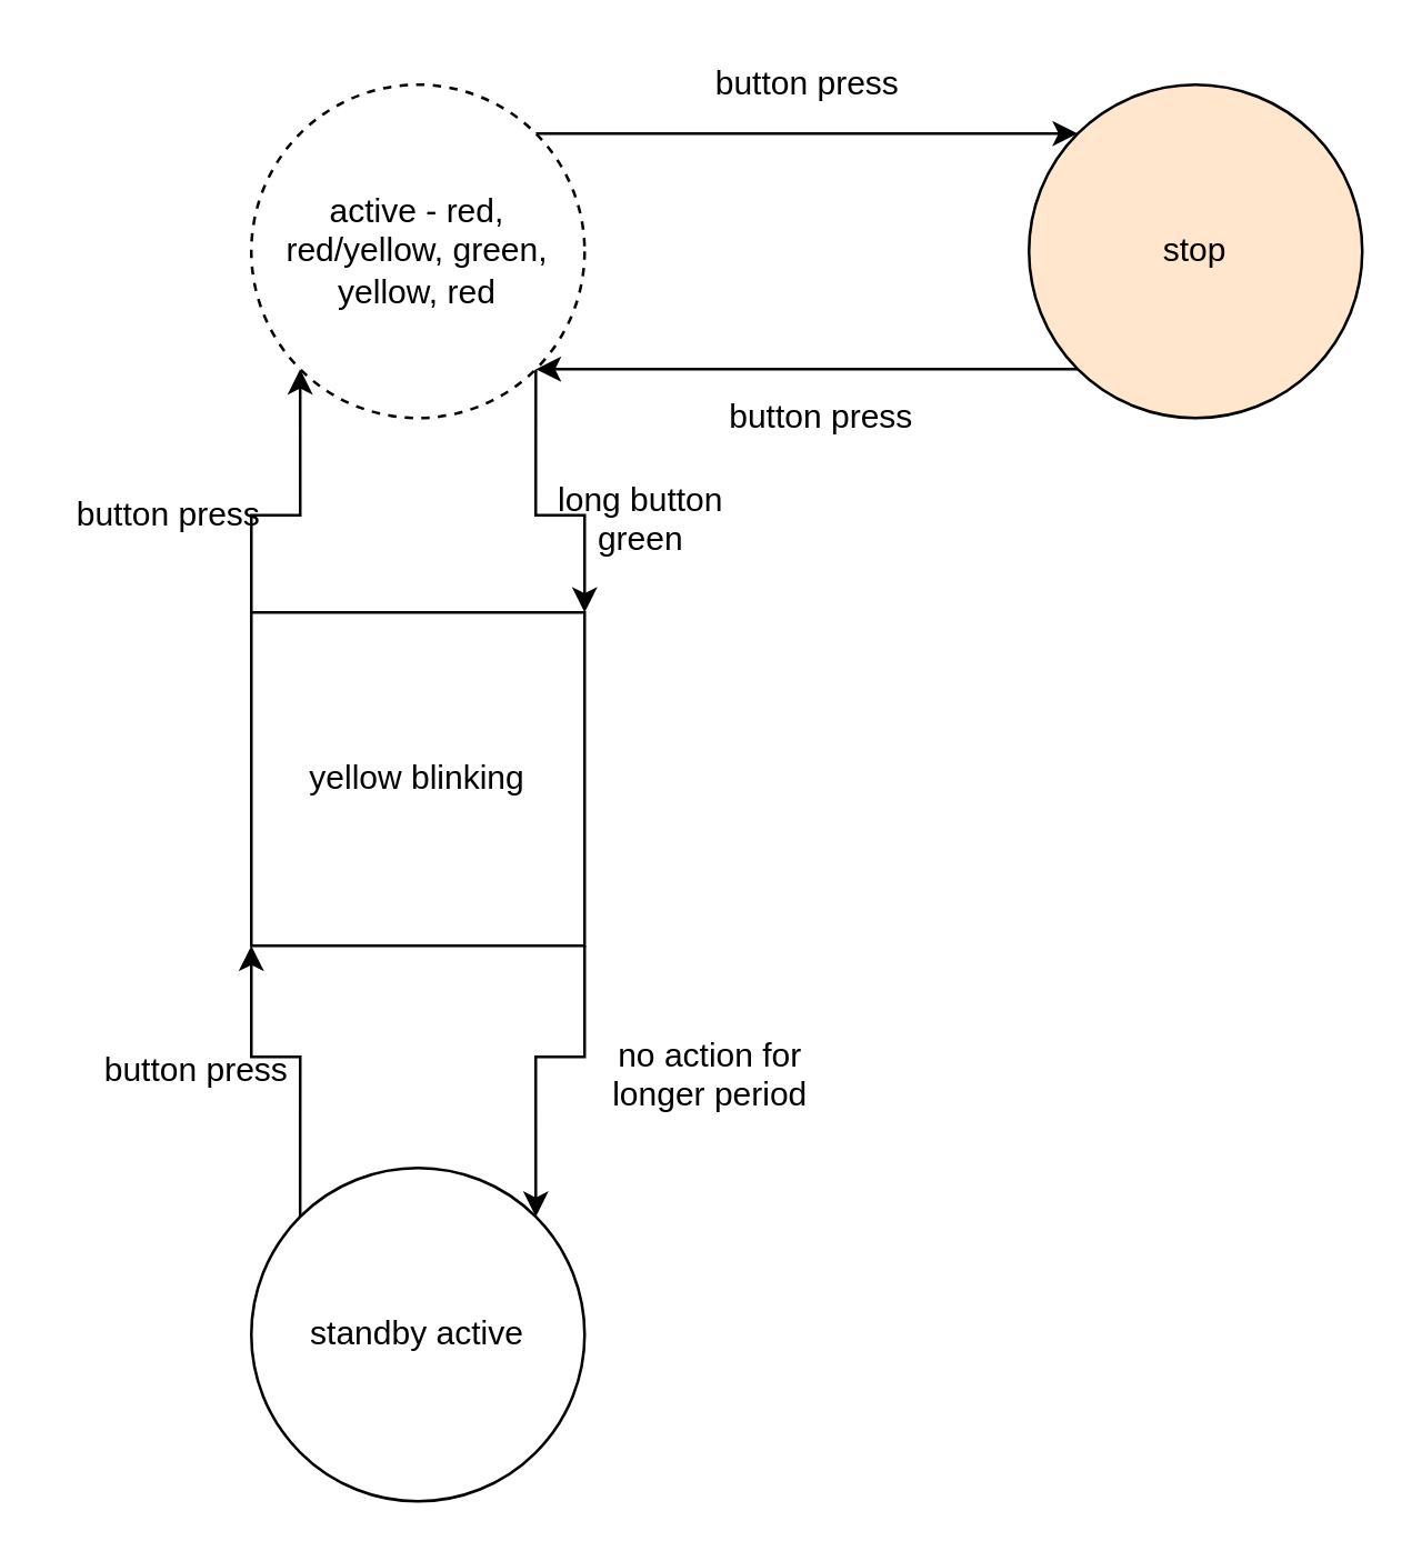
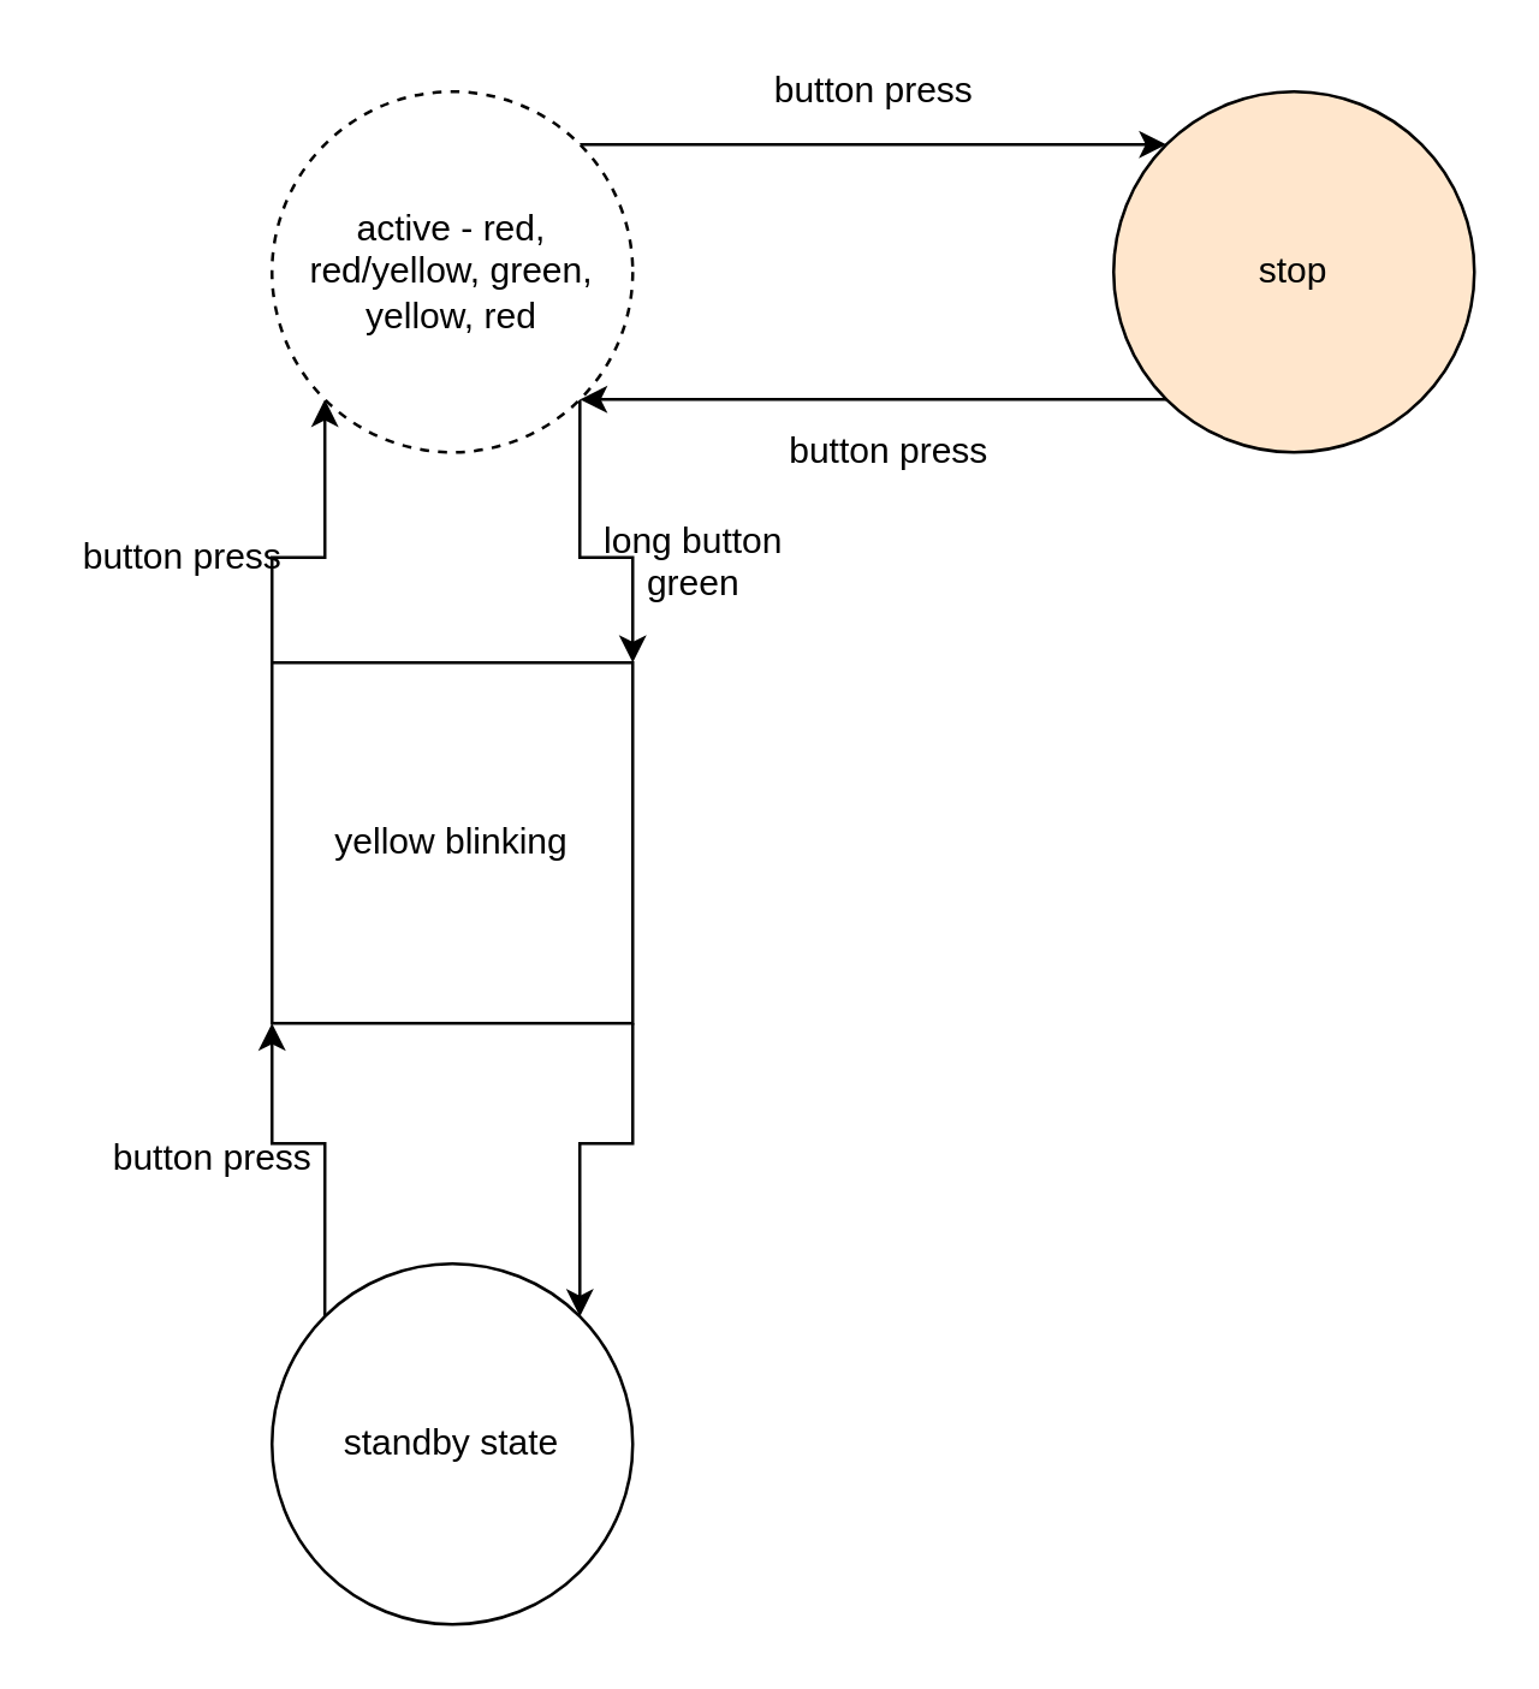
  <mxCell id="0" />
  <mxCell id="1" parent="0" />
  <mxCell id="2" style="edgeStyle=orthogonalEdgeStyle;rounded=0;orthogonalLoop=1;jettySize=auto;html=1;exitX=0;exitY=0;exitDx=0;exitDy=0;entryX=0;entryY=1;entryDx=0;entryDy=0;" parent="1" source="4" target="7" edge="1"><mxGeometry relative="1" as="geometry" /></mxCell>
  <mxCell id="3" style="edgeStyle=orthogonalEdgeStyle;rounded=0;orthogonalLoop=1;jettySize=auto;html=1;exitX=1;exitY=1;exitDx=0;exitDy=0;entryX=1;entryY=0;entryDx=0;entryDy=0;" parent="1" source="4" target="11" edge="1"><mxGeometry relative="1" as="geometry" /></mxCell>
  <mxCell id="4" value="yellow blinking" style="whiteSpace=wrap;html=1;rounded=0;" parent="1" vertex="1"><mxGeometry x="90" y="220" width="120" height="120" as="geometry" /></mxCell>
  <mxCell id="5" style="edgeStyle=orthogonalEdgeStyle;rounded=0;orthogonalLoop=1;jettySize=auto;html=1;exitX=1;exitY=0;exitDx=0;exitDy=0;entryX=0;entryY=0;entryDx=0;entryDy=0;" parent="1" source="7" target="9" edge="1"><mxGeometry relative="1" as="geometry" /></mxCell>
  <mxCell id="6" style="edgeStyle=orthogonalEdgeStyle;rounded=0;orthogonalLoop=1;jettySize=auto;html=1;exitX=1;exitY=1;exitDx=0;exitDy=0;entryX=1;entryY=0;entryDx=0;entryDy=0;" parent="1" source="7" target="4" edge="1"><mxGeometry relative="1" as="geometry" /></mxCell>
  <mxCell id="7" value="&lt;div&gt;active - red, red/yellow, green, yellow, red&lt;/div&gt;" style="ellipse;whiteSpace=wrap;html=1;dashed=1;" parent="1" vertex="1"><mxGeometry x="90" y="30" width="120" height="120" as="geometry" /></mxCell>
  <mxCell id="8" style="edgeStyle=orthogonalEdgeStyle;rounded=0;orthogonalLoop=1;jettySize=auto;html=1;exitX=0;exitY=1;exitDx=0;exitDy=0;entryX=1;entryY=1;entryDx=0;entryDy=0;" parent="1" source="9" target="7" edge="1"><mxGeometry relative="1" as="geometry" /></mxCell>
  <mxCell id="9" value="&lt;div&gt;stop&lt;/div&gt;" style="ellipse;whiteSpace=wrap;html=1;fillColor=#ffe6cc;" parent="1" vertex="1"><mxGeometry x="370" y="30" width="120" height="120" as="geometry" /></mxCell>
  <mxCell id="10" style="edgeStyle=orthogonalEdgeStyle;rounded=0;orthogonalLoop=1;jettySize=auto;html=1;exitX=0;exitY=0;exitDx=0;exitDy=0;entryX=0;entryY=1;entryDx=0;entryDy=0;" parent="1" source="11" target="4" edge="1"><mxGeometry relative="1" as="geometry" /></mxCell>
- <mxCell id="11" value="standby active" style="ellipse;whiteSpace=wrap;html=1;" parent="1" vertex="1"><mxGeometry x="90" y="420" width="120" height="120" as="geometry" /></mxCell>
+ <mxCell id="11" value="standby state" style="ellipse;whiteSpace=wrap;html=1;" parent="1" vertex="1"><mxGeometry x="90" y="420" width="120" height="120" as="geometry" /></mxCell>
  <mxCell id="12" value="button press" style="text;html=1;resizable=0;points=[];autosize=1;align=center;verticalAlign=top;spacingTop=-4;rounded=0;imageAlign=center;" parent="1" vertex="1"><mxGeometry x="250" y="20" width="80" height="20" as="geometry" /></mxCell>
  <mxCell id="13" value="button press" style="text;html=1;resizable=0;points=[];autosize=1;align=center;verticalAlign=top;spacingTop=-4;rounded=0;imageAlign=center;" parent="1" vertex="1"><mxGeometry x="255" y="140" width="80" height="20" as="geometry" /></mxCell>
  <mxCell id="14" value="button press" style="text;html=1;resizable=0;points=[];autosize=1;align=center;verticalAlign=top;spacingTop=-4;rounded=0;imageAlign=center;" parent="1" vertex="1"><mxGeometry x="20" y="175" width="80" height="20" as="geometry" /></mxCell>
- <mxCell id="15" value="&lt;div&gt;no action for &lt;br&gt;&lt;/div&gt;&lt;div&gt;longer period&lt;/div&gt;" style="text;html=1;resizable=0;points=[];autosize=1;align=center;verticalAlign=top;spacingTop=-4;rounded=0;imageAlign=center;" parent="1" vertex="1"><mxGeometry x="210" y="370" width="90" height="30" as="geometry" /></mxCell>
  <mxCell id="16" value="button press" style="text;html=1;resizable=0;points=[];autosize=1;align=center;verticalAlign=top;spacingTop=-4;rounded=0;imageAlign=center;" parent="1" vertex="1"><mxGeometry x="30" y="375" width="80" height="20" as="geometry" /></mxCell>
  <mxCell id="17" value="&lt;div&gt;long button&lt;/div&gt;&lt;div&gt; green&lt;/div&gt;" style="text;html=1;resizable=0;points=[];autosize=1;align=center;verticalAlign=top;spacingTop=-4;rounded=0;imageAlign=center;" parent="1" vertex="1"><mxGeometry x="195" y="170" width="70" height="30" as="geometry" /></mxCell>
